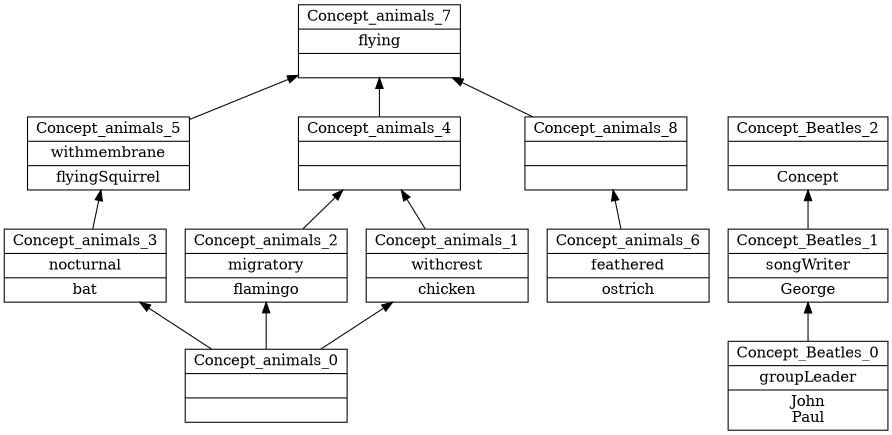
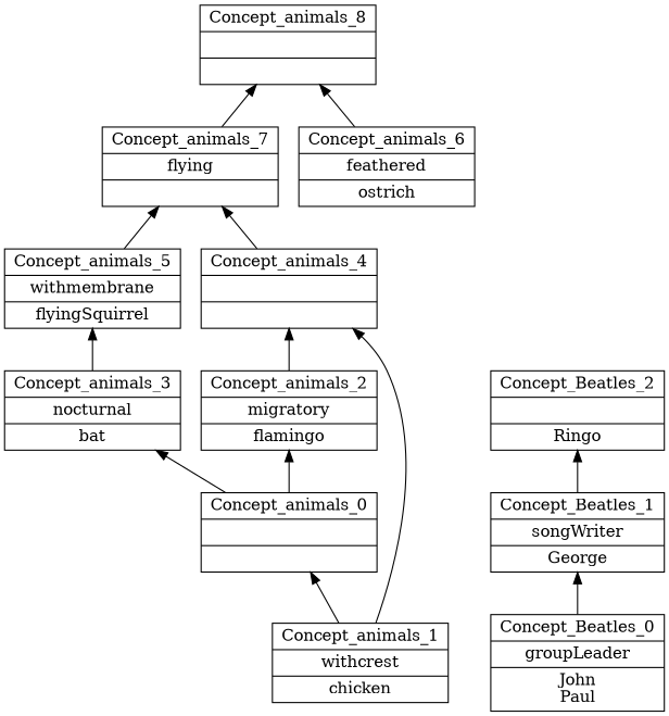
  digraph {
    rankdir=BT
    node [shape=record]
    n1 [label="{Concept_animals_8||}"]
    n2 [label="{Concept_animals_7|flying\n|}"]
    n3 [label="{Concept_animals_3|nocturnal\n|bat\n}"]
    n4 [label="{Concept_animals_5|withmembrane\n|flyingSquirrel\n}"]
    n5 [label="{Concept_animals_0||}"]
    n6 [label="{Concept_animals_2|migratory\n|flamingo\n}"]
    n7 [label="{Concept_animals_1|withcrest\n|chicken\n}"]
    n8 [label="{Concept_animals_4||}"]
    n9 [label="{Concept_animals_6|feathered\n|ostrich\n}"]
-   n10 [label="{Concept_Beatles_2||Concept\n}"]
+   n10 [label="{Concept_Beatles_2||Ringo\n}"]
    n11 [label="{Concept_Beatles_0|groupLeader\n|John\nPaul\n}"]
    n12 [label="{Concept_Beatles_1|songWriter\n|George\n}"]
    subgraph sub_1 {
      label=animals
      n1
      n2
      n3
      n4
      n5
      n6
      n7
      n8
      n9
    }
    subgraph sub_2 {
      label=Beatles
      n10
      n11
      n12
    }
-   n1 -> n2
+   n2 -> n1
    n3 -> n4
    n4 -> n2
    n5 -> n3
    n5 -> n6
-   n5 -> n7
+   n7 -> n5
    n6 -> n8
    n7 -> n8
    n8 -> n2
    n9 -> n1
    n11 -> n12
    n12 -> n10
  }
